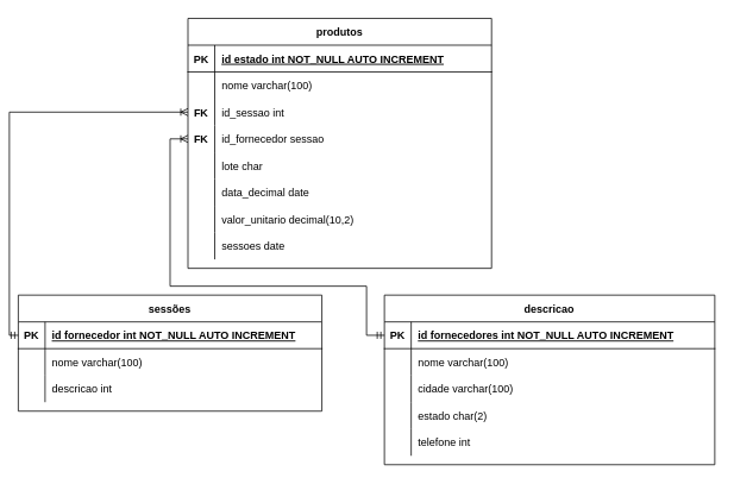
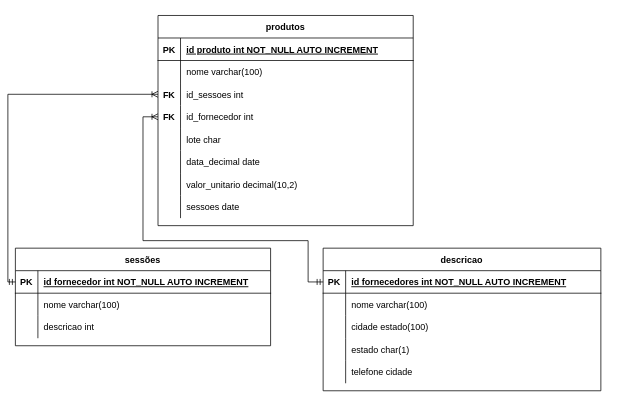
  <mxCell id="0" />
  <mxCell id="1" parent="0" />
  <mxCell id="2" value="produtos" style="shape=table;startSize=30;container=1;collapsible=1;childLayout=tableLayout;fixedRows=1;rowLines=0;fontStyle=1;align=center;resizeLast=1;" vertex="1" parent="1"><mxGeometry x="210" y="20" width="340" height="280" as="geometry" /></mxCell>
  <mxCell id="3" value="" style="shape=tableRow;horizontal=0;startSize=0;swimlaneHead=0;swimlaneBody=0;fillColor=none;collapsible=0;dropTarget=0;points=[[0,0.5],[1,0.5]];portConstraint=eastwest;top=0;left=0;right=0;bottom=1;" vertex="1" parent="2"><mxGeometry y="30" width="340" height="30" as="geometry" /></mxCell>
  <mxCell id="4" value="PK" style="shape=partialRectangle;connectable=0;fillColor=none;top=0;left=0;bottom=0;right=0;fontStyle=1;overflow=hidden;" vertex="1" parent="3"><mxGeometry width="30" height="30" as="geometry"><mxRectangle width="30" height="30" as="alternateBounds" /></mxGeometry></mxCell>
- <mxCell id="5" value="id estado int NOT_NULL AUTO INCREMENT" style="shape=partialRectangle;connectable=0;fillColor=none;top=0;left=0;bottom=0;right=0;align=left;spacingLeft=6;fontStyle=5;overflow=hidden;" vertex="1" parent="3"><mxGeometry x="30" width="310" height="30" as="geometry"><mxRectangle width="310" height="30" as="alternateBounds" /></mxGeometry></mxCell>
+ <mxCell id="5" value="id produto int NOT_NULL AUTO INCREMENT" style="shape=partialRectangle;connectable=0;fillColor=none;top=0;left=0;bottom=0;right=0;align=left;spacingLeft=6;fontStyle=5;overflow=hidden;" vertex="1" parent="3"><mxGeometry x="30" width="310" height="30" as="geometry"><mxRectangle width="310" height="30" as="alternateBounds" /></mxGeometry></mxCell>
  <mxCell id="6" value="" style="shape=tableRow;horizontal=0;startSize=0;swimlaneHead=0;swimlaneBody=0;fillColor=none;collapsible=0;dropTarget=0;points=[[0,0.5],[1,0.5]];portConstraint=eastwest;top=0;left=0;right=0;bottom=0;" vertex="1" parent="2"><mxGeometry y="60" width="340" height="30" as="geometry" /></mxCell>
  <mxCell id="7" value="" style="shape=partialRectangle;connectable=0;fillColor=none;top=0;left=0;bottom=0;right=0;editable=1;overflow=hidden;" vertex="1" parent="6"><mxGeometry width="30" height="30" as="geometry"><mxRectangle width="30" height="30" as="alternateBounds" /></mxGeometry></mxCell>
  <mxCell id="8" value="nome varchar(100)" style="shape=partialRectangle;connectable=0;fillColor=none;top=0;left=0;bottom=0;right=0;align=left;spacingLeft=6;overflow=hidden;" vertex="1" parent="6"><mxGeometry x="30" width="310" height="30" as="geometry"><mxRectangle width="310" height="30" as="alternateBounds" /></mxGeometry></mxCell>
  <mxCell id="9" value="" style="shape=tableRow;horizontal=0;startSize=0;swimlaneHead=0;swimlaneBody=0;fillColor=none;collapsible=0;dropTarget=0;points=[[0,0.5],[1,0.5]];portConstraint=eastwest;top=0;left=0;right=0;bottom=0;" vertex="1" parent="2"><mxGeometry y="90" width="340" height="30" as="geometry" /></mxCell>
  <mxCell id="10" value="" style="shape=partialRectangle;connectable=0;fillColor=none;top=0;left=0;bottom=0;right=0;editable=1;overflow=hidden;" vertex="1" parent="9"><mxGeometry width="30" height="30" as="geometry"><mxRectangle width="30" height="30" as="alternateBounds" /></mxGeometry></mxCell>
- <mxCell id="11" value="id_sessao int" style="shape=partialRectangle;connectable=0;fillColor=none;top=0;left=0;bottom=0;right=0;align=left;spacingLeft=6;overflow=hidden;" vertex="1" parent="9"><mxGeometry x="30" width="310" height="30" as="geometry"><mxRectangle width="310" height="30" as="alternateBounds" /></mxGeometry></mxCell>
+ <mxCell id="11" value="id_sessoes int" style="shape=partialRectangle;connectable=0;fillColor=none;top=0;left=0;bottom=0;right=0;align=left;spacingLeft=6;overflow=hidden;" vertex="1" parent="9"><mxGeometry x="30" width="310" height="30" as="geometry"><mxRectangle width="310" height="30" as="alternateBounds" /></mxGeometry></mxCell>
  <mxCell id="12" value="" style="shape=tableRow;horizontal=0;startSize=0;swimlaneHead=0;swimlaneBody=0;fillColor=none;collapsible=0;dropTarget=0;points=[[0,0.5],[1,0.5]];portConstraint=eastwest;top=0;left=0;right=0;bottom=0;" vertex="1" parent="2"><mxGeometry y="120" width="340" height="30" as="geometry" /></mxCell>
  <mxCell id="13" value="" style="shape=partialRectangle;connectable=0;fillColor=none;top=0;left=0;bottom=0;right=0;editable=1;overflow=hidden;" vertex="1" parent="12"><mxGeometry width="30" height="30" as="geometry"><mxRectangle width="30" height="30" as="alternateBounds" /></mxGeometry></mxCell>
- <mxCell id="14" value="id_fornecedor sessao" style="shape=partialRectangle;connectable=0;fillColor=none;top=0;left=0;bottom=0;right=0;align=left;spacingLeft=6;overflow=hidden;" vertex="1" parent="12"><mxGeometry x="30" width="310" height="30" as="geometry"><mxRectangle width="310" height="30" as="alternateBounds" /></mxGeometry></mxCell>
+ <mxCell id="14" value="id_fornecedor int" style="shape=partialRectangle;connectable=0;fillColor=none;top=0;left=0;bottom=0;right=0;align=left;spacingLeft=6;overflow=hidden;" vertex="1" parent="12"><mxGeometry x="30" width="310" height="30" as="geometry"><mxRectangle width="310" height="30" as="alternateBounds" /></mxGeometry></mxCell>
  <mxCell id="15" value="" style="shape=tableRow;horizontal=0;startSize=0;swimlaneHead=0;swimlaneBody=0;fillColor=none;collapsible=0;dropTarget=0;points=[[0,0.5],[1,0.5]];portConstraint=eastwest;top=0;left=0;right=0;bottom=0;" vertex="1" parent="2"><mxGeometry y="150" width="340" height="30" as="geometry" /></mxCell>
  <mxCell id="16" value="" style="shape=partialRectangle;connectable=0;fillColor=none;top=0;left=0;bottom=0;right=0;editable=1;overflow=hidden;" vertex="1" parent="15"><mxGeometry width="30" height="30" as="geometry"><mxRectangle width="30" height="30" as="alternateBounds" /></mxGeometry></mxCell>
  <mxCell id="17" value="lote char" style="shape=partialRectangle;connectable=0;fillColor=none;top=0;left=0;bottom=0;right=0;align=left;spacingLeft=6;overflow=hidden;" vertex="1" parent="15"><mxGeometry x="30" width="310" height="30" as="geometry"><mxRectangle width="310" height="30" as="alternateBounds" /></mxGeometry></mxCell>
  <mxCell id="18" value="" style="shape=tableRow;horizontal=0;startSize=0;swimlaneHead=0;swimlaneBody=0;fillColor=none;collapsible=0;dropTarget=0;points=[[0,0.5],[1,0.5]];portConstraint=eastwest;top=0;left=0;right=0;bottom=0;" vertex="1" parent="2"><mxGeometry y="180" width="340" height="30" as="geometry" /></mxCell>
  <mxCell id="19" value="" style="shape=partialRectangle;connectable=0;fillColor=none;top=0;left=0;bottom=0;right=0;editable=1;overflow=hidden;" vertex="1" parent="18"><mxGeometry width="30" height="30" as="geometry"><mxRectangle width="30" height="30" as="alternateBounds" /></mxGeometry></mxCell>
  <mxCell id="20" value="data_decimal date" style="shape=partialRectangle;connectable=0;fillColor=none;top=0;left=0;bottom=0;right=0;align=left;spacingLeft=6;overflow=hidden;" vertex="1" parent="18"><mxGeometry x="30" width="310" height="30" as="geometry"><mxRectangle width="310" height="30" as="alternateBounds" /></mxGeometry></mxCell>
  <mxCell id="21" value="" style="shape=tableRow;horizontal=0;startSize=0;swimlaneHead=0;swimlaneBody=0;fillColor=none;collapsible=0;dropTarget=0;points=[[0,0.5],[1,0.5]];portConstraint=eastwest;top=0;left=0;right=0;bottom=0;" vertex="1" parent="2"><mxGeometry y="210" width="340" height="30" as="geometry" /></mxCell>
  <mxCell id="22" value="" style="shape=partialRectangle;connectable=0;fillColor=none;top=0;left=0;bottom=0;right=0;editable=1;overflow=hidden;" vertex="1" parent="21"><mxGeometry width="30" height="30" as="geometry"><mxRectangle width="30" height="30" as="alternateBounds" /></mxGeometry></mxCell>
  <mxCell id="23" value="valor_unitario decimal(10,2)" style="shape=partialRectangle;connectable=0;fillColor=none;top=0;left=0;bottom=0;right=0;align=left;spacingLeft=6;overflow=hidden;" vertex="1" parent="21"><mxGeometry x="30" width="310" height="30" as="geometry"><mxRectangle width="310" height="30" as="alternateBounds" /></mxGeometry></mxCell>
  <mxCell id="24" value="" style="shape=tableRow;horizontal=0;startSize=0;swimlaneHead=0;swimlaneBody=0;fillColor=none;collapsible=0;dropTarget=0;points=[[0,0.5],[1,0.5]];portConstraint=eastwest;top=0;left=0;right=0;bottom=0;" vertex="1" parent="2"><mxGeometry y="240" width="340" height="30" as="geometry" /></mxCell>
  <mxCell id="25" value="" style="shape=partialRectangle;connectable=0;fillColor=none;top=0;left=0;bottom=0;right=0;editable=1;overflow=hidden;" vertex="1" parent="24"><mxGeometry width="30" height="30" as="geometry"><mxRectangle width="30" height="30" as="alternateBounds" /></mxGeometry></mxCell>
  <mxCell id="26" value="sessoes date" style="shape=partialRectangle;connectable=0;fillColor=none;top=0;left=0;bottom=0;right=0;align=left;spacingLeft=6;overflow=hidden;" vertex="1" parent="24"><mxGeometry x="30" width="310" height="30" as="geometry"><mxRectangle width="310" height="30" as="alternateBounds" /></mxGeometry></mxCell>
  <mxCell id="27" value="sessões" style="shape=table;startSize=30;container=1;collapsible=1;childLayout=tableLayout;fixedRows=1;rowLines=0;fontStyle=1;align=center;resizeLast=1;" vertex="1" parent="1"><mxGeometry x="20" y="330" width="340" height="130" as="geometry" /></mxCell>
  <mxCell id="28" value="" style="shape=tableRow;horizontal=0;startSize=0;swimlaneHead=0;swimlaneBody=0;fillColor=none;collapsible=0;dropTarget=0;points=[[0,0.5],[1,0.5]];portConstraint=eastwest;top=0;left=0;right=0;bottom=1;" vertex="1" parent="27"><mxGeometry y="30" width="340" height="30" as="geometry" /></mxCell>
  <mxCell id="29" value="PK" style="shape=partialRectangle;connectable=0;fillColor=none;top=0;left=0;bottom=0;right=0;fontStyle=1;overflow=hidden;" vertex="1" parent="28"><mxGeometry width="30" height="30" as="geometry"><mxRectangle width="30" height="30" as="alternateBounds" /></mxGeometry></mxCell>
  <mxCell id="30" value="id fornecedor int NOT_NULL AUTO INCREMENT" style="shape=partialRectangle;connectable=0;fillColor=none;top=0;left=0;bottom=0;right=0;align=left;spacingLeft=6;fontStyle=5;overflow=hidden;" vertex="1" parent="28"><mxGeometry x="30" width="310" height="30" as="geometry"><mxRectangle width="310" height="30" as="alternateBounds" /></mxGeometry></mxCell>
  <mxCell id="31" value="" style="shape=tableRow;horizontal=0;startSize=0;swimlaneHead=0;swimlaneBody=0;fillColor=none;collapsible=0;dropTarget=0;points=[[0,0.5],[1,0.5]];portConstraint=eastwest;top=0;left=0;right=0;bottom=0;" vertex="1" parent="27"><mxGeometry y="60" width="340" height="30" as="geometry" /></mxCell>
  <mxCell id="32" value="" style="shape=partialRectangle;connectable=0;fillColor=none;top=0;left=0;bottom=0;right=0;editable=1;overflow=hidden;" vertex="1" parent="31"><mxGeometry width="30" height="30" as="geometry"><mxRectangle width="30" height="30" as="alternateBounds" /></mxGeometry></mxCell>
  <mxCell id="33" value="nome varchar(100)" style="shape=partialRectangle;connectable=0;fillColor=none;top=0;left=0;bottom=0;right=0;align=left;spacingLeft=6;overflow=hidden;" vertex="1" parent="31"><mxGeometry x="30" width="310" height="30" as="geometry"><mxRectangle width="310" height="30" as="alternateBounds" /></mxGeometry></mxCell>
  <mxCell id="34" value="" style="shape=tableRow;horizontal=0;startSize=0;swimlaneHead=0;swimlaneBody=0;fillColor=none;collapsible=0;dropTarget=0;points=[[0,0.5],[1,0.5]];portConstraint=eastwest;top=0;left=0;right=0;bottom=0;" vertex="1" parent="27"><mxGeometry y="90" width="340" height="30" as="geometry" /></mxCell>
  <mxCell id="35" value="" style="shape=partialRectangle;connectable=0;fillColor=none;top=0;left=0;bottom=0;right=0;editable=1;overflow=hidden;" vertex="1" parent="34"><mxGeometry width="30" height="30" as="geometry"><mxRectangle width="30" height="30" as="alternateBounds" /></mxGeometry></mxCell>
  <mxCell id="36" value="descricao int" style="shape=partialRectangle;connectable=0;fillColor=none;top=0;left=0;bottom=0;right=0;align=left;spacingLeft=6;overflow=hidden;" vertex="1" parent="34"><mxGeometry x="30" width="310" height="30" as="geometry"><mxRectangle width="310" height="30" as="alternateBounds" /></mxGeometry></mxCell>
  <mxCell id="37" value="descricao" style="shape=table;startSize=30;container=1;collapsible=1;childLayout=tableLayout;fixedRows=1;rowLines=0;fontStyle=1;align=center;resizeLast=1;" vertex="1" parent="1"><mxGeometry x="430" y="330" width="370" height="190" as="geometry" /></mxCell>
  <mxCell id="38" value="" style="shape=tableRow;horizontal=0;startSize=0;swimlaneHead=0;swimlaneBody=0;fillColor=none;collapsible=0;dropTarget=0;points=[[0,0.5],[1,0.5]];portConstraint=eastwest;top=0;left=0;right=0;bottom=1;" vertex="1" parent="37"><mxGeometry y="30" width="370" height="30" as="geometry" /></mxCell>
  <mxCell id="39" value="PK" style="shape=partialRectangle;connectable=0;fillColor=none;top=0;left=0;bottom=0;right=0;fontStyle=1;overflow=hidden;" vertex="1" parent="38"><mxGeometry width="30" height="30" as="geometry"><mxRectangle width="30" height="30" as="alternateBounds" /></mxGeometry></mxCell>
  <mxCell id="40" value="id fornecedores int NOT_NULL AUTO INCREMENT" style="shape=partialRectangle;connectable=0;fillColor=none;top=0;left=0;bottom=0;right=0;align=left;spacingLeft=6;fontStyle=5;overflow=hidden;" vertex="1" parent="38"><mxGeometry x="30" width="340" height="30" as="geometry"><mxRectangle width="340" height="30" as="alternateBounds" /></mxGeometry></mxCell>
  <mxCell id="41" value="" style="shape=tableRow;horizontal=0;startSize=0;swimlaneHead=0;swimlaneBody=0;fillColor=none;collapsible=0;dropTarget=0;points=[[0,0.5],[1,0.5]];portConstraint=eastwest;top=0;left=0;right=0;bottom=0;" vertex="1" parent="37"><mxGeometry y="60" width="370" height="30" as="geometry" /></mxCell>
  <mxCell id="42" value="" style="shape=partialRectangle;connectable=0;fillColor=none;top=0;left=0;bottom=0;right=0;editable=1;overflow=hidden;" vertex="1" parent="41"><mxGeometry width="30" height="30" as="geometry"><mxRectangle width="30" height="30" as="alternateBounds" /></mxGeometry></mxCell>
  <mxCell id="43" value="nome varchar(100)" style="shape=partialRectangle;connectable=0;fillColor=none;top=0;left=0;bottom=0;right=0;align=left;spacingLeft=6;overflow=hidden;" vertex="1" parent="41"><mxGeometry x="30" width="340" height="30" as="geometry"><mxRectangle width="340" height="30" as="alternateBounds" /></mxGeometry></mxCell>
  <mxCell id="44" value="" style="shape=tableRow;horizontal=0;startSize=0;swimlaneHead=0;swimlaneBody=0;fillColor=none;collapsible=0;dropTarget=0;points=[[0,0.5],[1,0.5]];portConstraint=eastwest;top=0;left=0;right=0;bottom=0;" vertex="1" parent="37"><mxGeometry y="90" width="370" height="30" as="geometry" /></mxCell>
  <mxCell id="45" value="" style="shape=partialRectangle;connectable=0;fillColor=none;top=0;left=0;bottom=0;right=0;editable=1;overflow=hidden;" vertex="1" parent="44"><mxGeometry width="30" height="30" as="geometry"><mxRectangle width="30" height="30" as="alternateBounds" /></mxGeometry></mxCell>
- <mxCell id="46" value="cidade varchar(100)" style="shape=partialRectangle;connectable=0;fillColor=none;top=0;left=0;bottom=0;right=0;align=left;spacingLeft=6;overflow=hidden;" vertex="1" parent="44"><mxGeometry x="30" width="340" height="30" as="geometry"><mxRectangle width="340" height="30" as="alternateBounds" /></mxGeometry></mxCell>
+ <mxCell id="46" value="cidade estado(100)" style="shape=partialRectangle;connectable=0;fillColor=none;top=0;left=0;bottom=0;right=0;align=left;spacingLeft=6;overflow=hidden;" vertex="1" parent="44"><mxGeometry x="30" width="340" height="30" as="geometry"><mxRectangle width="340" height="30" as="alternateBounds" /></mxGeometry></mxCell>
  <mxCell id="47" value="" style="shape=tableRow;horizontal=0;startSize=0;swimlaneHead=0;swimlaneBody=0;fillColor=none;collapsible=0;dropTarget=0;points=[[0,0.5],[1,0.5]];portConstraint=eastwest;top=0;left=0;right=0;bottom=0;" vertex="1" parent="37"><mxGeometry y="120" width="370" height="30" as="geometry" /></mxCell>
  <mxCell id="48" value="" style="shape=partialRectangle;connectable=0;fillColor=none;top=0;left=0;bottom=0;right=0;editable=1;overflow=hidden;" vertex="1" parent="47"><mxGeometry width="30" height="30" as="geometry"><mxRectangle width="30" height="30" as="alternateBounds" /></mxGeometry></mxCell>
- <mxCell id="49" value="estado char(2)" style="shape=partialRectangle;connectable=0;fillColor=none;top=0;left=0;bottom=0;right=0;align=left;spacingLeft=6;overflow=hidden;" vertex="1" parent="47"><mxGeometry x="30" width="340" height="30" as="geometry"><mxRectangle width="340" height="30" as="alternateBounds" /></mxGeometry></mxCell>
+ <mxCell id="49" value="estado char(1)" style="shape=partialRectangle;connectable=0;fillColor=none;top=0;left=0;bottom=0;right=0;align=left;spacingLeft=6;overflow=hidden;" vertex="1" parent="47"><mxGeometry x="30" width="340" height="30" as="geometry"><mxRectangle width="340" height="30" as="alternateBounds" /></mxGeometry></mxCell>
  <mxCell id="50" value="" style="shape=tableRow;horizontal=0;startSize=0;swimlaneHead=0;swimlaneBody=0;fillColor=none;collapsible=0;dropTarget=0;points=[[0,0.5],[1,0.5]];portConstraint=eastwest;top=0;left=0;right=0;bottom=0;" vertex="1" parent="37"><mxGeometry y="150" width="370" height="30" as="geometry" /></mxCell>
  <mxCell id="51" value="" style="shape=partialRectangle;connectable=0;fillColor=none;top=0;left=0;bottom=0;right=0;editable=1;overflow=hidden;" vertex="1" parent="50"><mxGeometry width="30" height="30" as="geometry"><mxRectangle width="30" height="30" as="alternateBounds" /></mxGeometry></mxCell>
- <mxCell id="52" value="telefone int" style="shape=partialRectangle;connectable=0;fillColor=none;top=0;left=0;bottom=0;right=0;align=left;spacingLeft=6;overflow=hidden;" vertex="1" parent="50"><mxGeometry x="30" width="340" height="30" as="geometry"><mxRectangle width="340" height="30" as="alternateBounds" /></mxGeometry></mxCell>
+ <mxCell id="52" value="telefone cidade" style="shape=partialRectangle;connectable=0;fillColor=none;top=0;left=0;bottom=0;right=0;align=left;spacingLeft=6;overflow=hidden;" vertex="1" parent="50"><mxGeometry x="30" width="340" height="30" as="geometry"><mxRectangle width="340" height="30" as="alternateBounds" /></mxGeometry></mxCell>
  <mxCell id="53" value="" style="edgeStyle=orthogonalEdgeStyle;fontSize=12;html=1;endArrow=ERoneToMany;startArrow=ERmandOne;rounded=0;entryX=0;entryY=0.5;entryDx=0;entryDy=0;exitX=0;exitY=0.5;exitDx=0;exitDy=0;" edge="1" parent="1" source="28" target="9"><mxGeometry width="100" height="100" relative="1" as="geometry"><mxPoint x="30" y="230" as="sourcePoint" /><mxPoint x="170" y="120" as="targetPoint" /></mxGeometry></mxCell>
  <mxCell id="54" value="" style="edgeStyle=orthogonalEdgeStyle;fontSize=12;html=1;endArrow=ERoneToMany;startArrow=ERmandOne;rounded=0;entryX=0;entryY=0.5;entryDx=0;entryDy=0;exitX=0;exitY=0.5;exitDx=0;exitDy=0;" edge="1" parent="1" source="38" target="12"><mxGeometry width="100" height="100" relative="1" as="geometry"><mxPoint x="410" y="310" as="sourcePoint" /><mxPoint x="730" y="60" as="targetPoint" /><Array as="points"><mxPoint x="410" y="375" /><mxPoint x="410" y="320" /><mxPoint x="190" y="320" /><mxPoint x="190" y="155" /></Array></mxGeometry></mxCell>
  <mxCell id="55" value="FK" style="shape=partialRectangle;connectable=0;fillColor=none;top=0;left=0;bottom=0;right=0;fontStyle=1;overflow=hidden;" vertex="1" parent="1"><mxGeometry x="210" y="110" width="30" height="30" as="geometry"><mxRectangle width="30" height="30" as="alternateBounds" /></mxGeometry></mxCell>
  <mxCell id="56" value="FK" style="shape=partialRectangle;connectable=0;fillColor=none;top=0;left=0;bottom=0;right=0;fontStyle=1;overflow=hidden;" vertex="1" parent="1"><mxGeometry x="210" y="140" width="30" height="30" as="geometry"><mxRectangle width="30" height="30" as="alternateBounds" /></mxGeometry></mxCell>
